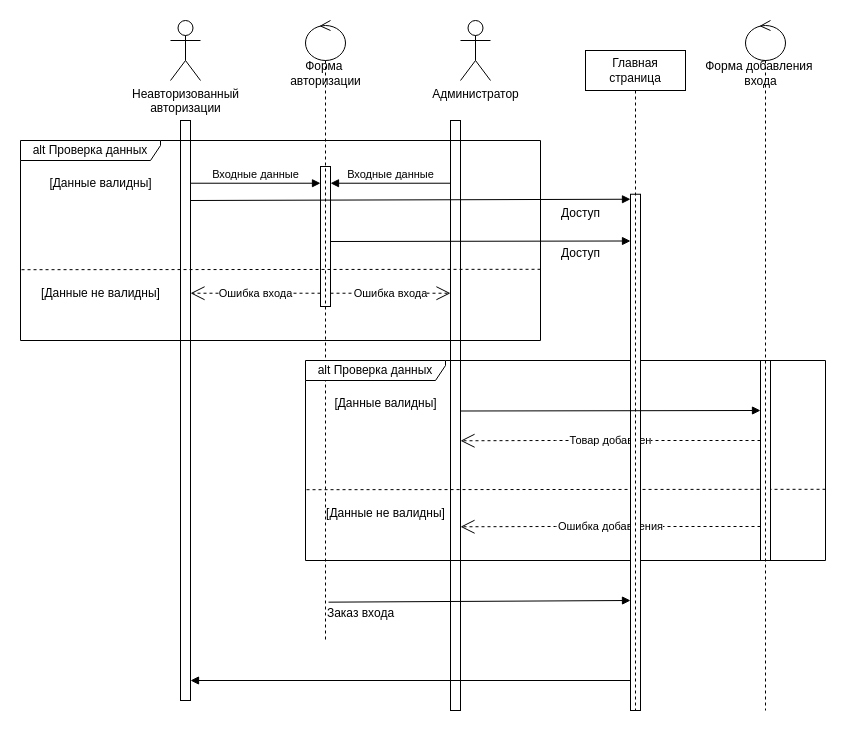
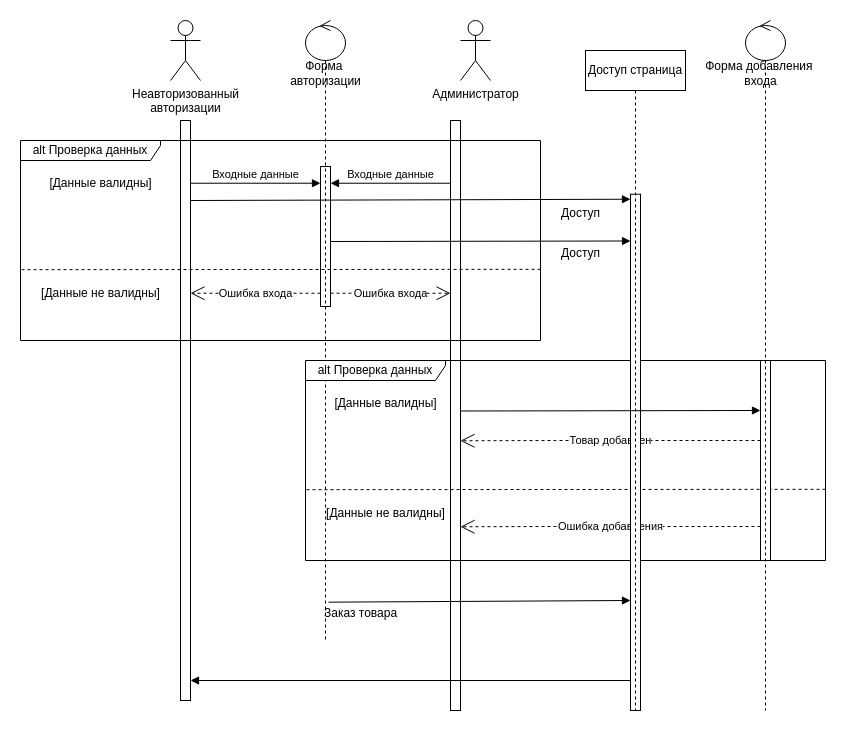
  <mxCell id="0" />
  <mxCell id="1" parent="0" />
  <mxCell id="2" value="" style="html=1;points=[[0,0,0,0,5],[0,1,0,0,-5],[1,0,0,0,5],[1,1,0,0,-5]];perimeter=orthogonalPerimeter;outlineConnect=0;targetShapes=umlLifeline;portConstraint=eastwest;newEdgeStyle={&quot;curved&quot;:0,&quot;rounded&quot;:0};" parent="1" vertex="1"><mxGeometry x="450" y="120" width="10" height="590" as="geometry" /></mxCell>
  <mxCell id="3" value="" style="html=1;points=[[0,0,0,0,5],[0,1,0,0,-5],[1,0,0,0,5],[1,1,0,0,-5]];perimeter=orthogonalPerimeter;outlineConnect=0;targetShapes=umlLifeline;portConstraint=eastwest;newEdgeStyle={&quot;curved&quot;:0,&quot;rounded&quot;:0};shadow=0;" parent="1" vertex="1"><mxGeometry x="320" y="166" width="10" height="140" as="geometry" /></mxCell>
  <mxCell id="4" value="" style="html=1;points=[[0,0,0,0,5],[0,1,0,0,-5],[1,0,0,0,5],[1,1,0,0,-5]];perimeter=orthogonalPerimeter;outlineConnect=0;targetShapes=umlLifeline;portConstraint=eastwest;newEdgeStyle={&quot;curved&quot;:0,&quot;rounded&quot;:0};" parent="1" vertex="1"><mxGeometry x="180" y="120" width="10" height="580" as="geometry" /></mxCell>
  <mxCell id="5" value="alt Проверка данных" style="shape=umlFrame;whiteSpace=wrap;html=1;pointerEvents=0;width=140;height=20;" parent="1" vertex="1"><mxGeometry x="20" y="140" width="520" height="200" as="geometry" /></mxCell>
  <mxCell id="6" value="Неавторизованный&lt;div&gt;авторизации&lt;/div&gt;" style="shape=umlActor;verticalLabelPosition=bottom;verticalAlign=top;html=1;" parent="1" vertex="1"><mxGeometry x="170" y="20" width="30" height="60" as="geometry" /></mxCell>
  <mxCell id="7" value="&lt;div&gt;&lt;br&gt;&lt;/div&gt;" style="endArrow=none;endSize=12;dashed=1;html=1;rounded=0;endFill=0;exitX=0.002;exitY=0.646;exitDx=0;exitDy=0;exitPerimeter=0;entryX=1;entryY=0.644;entryDx=0;entryDy=0;entryPerimeter=0;elbow=horizontal;" parent="1" source="5" target="5" edge="1"><mxGeometry width="160" relative="1" as="geometry"><mxPoint x="120" y="270" as="sourcePoint" /><mxPoint x="280" y="270" as="targetPoint" /></mxGeometry></mxCell>
  <mxCell id="8" value="&lt;span style=&quot;font-weight: normal;&quot;&gt;[Данные валидны]&lt;/span&gt;" style="text;align=center;fontStyle=1;verticalAlign=middle;spacingLeft=3;spacingRight=3;strokeColor=none;rotatable=0;points=[[0,0.5],[1,0.5]];portConstraint=eastwest;html=1;" parent="1" vertex="1"><mxGeometry x="60" y="170" width="80" height="26" as="geometry" /></mxCell>
  <mxCell id="9" value="&lt;span style=&quot;font-weight: normal;&quot;&gt;[Данные не валидны]&lt;/span&gt;" style="text;align=center;fontStyle=1;verticalAlign=middle;spacingLeft=3;spacingRight=3;strokeColor=none;rotatable=0;points=[[0,0.5],[1,0.5]];portConstraint=eastwest;html=1;" parent="1" vertex="1"><mxGeometry x="60" y="280" width="80" height="26" as="geometry" /></mxCell>
  <mxCell id="10" value="&lt;span style=&quot;font-weight: normal;&quot;&gt;Форма&amp;nbsp;&lt;/span&gt;&lt;div&gt;&lt;span style=&quot;font-weight: normal;&quot;&gt;авторизации&lt;/span&gt;&lt;/div&gt;" style="text;align=center;fontStyle=1;verticalAlign=middle;spacingLeft=3;spacingRight=3;strokeColor=none;rotatable=0;points=[[0,0.5],[1,0.5]];portConstraint=eastwest;html=1;" parent="1" vertex="1"><mxGeometry x="285" y="60" width="80" height="26" as="geometry" /></mxCell>
  <mxCell id="11" value="Администратор" style="shape=umlActor;verticalLabelPosition=bottom;verticalAlign=top;html=1;" parent="1" vertex="1"><mxGeometry x="460" y="20" width="30" height="60" as="geometry" /></mxCell>
  <mxCell id="12" value="" style="shape=umlLifeline;perimeter=lifelinePerimeter;whiteSpace=wrap;html=1;container=1;dropTarget=0;collapsible=0;recursiveResize=0;outlineConnect=0;portConstraint=eastwest;newEdgeStyle={&quot;curved&quot;:0,&quot;rounded&quot;:0};participant=umlControl;" parent="1" vertex="1"><mxGeometry x="305" y="20" width="40" height="620" as="geometry" /></mxCell>
  <mxCell id="13" value="Ошибка входа" style="endArrow=open;endSize=12;dashed=1;html=1;rounded=0;" parent="1" edge="1"><mxGeometry width="160" relative="1" as="geometry"><mxPoint x="330" y="292.72" as="sourcePoint" /><mxPoint x="450" y="292.72" as="targetPoint" /><Array as="points"><mxPoint x="390" y="292.72" /></Array></mxGeometry></mxCell>
  <mxCell id="14" value="Ошибка входа" style="endArrow=open;endSize=12;dashed=1;html=1;rounded=0;" parent="1" source="3" target="4" edge="1"><mxGeometry width="160" relative="1" as="geometry"><mxPoint x="225" y="292.72" as="sourcePoint" /><mxPoint x="345" y="292.72" as="targetPoint" /><Array as="points"><mxPoint x="285" y="292.72" /></Array></mxGeometry></mxCell>
  <mxCell id="15" value="Входные данные" style="html=1;verticalAlign=bottom;endArrow=block;curved=0;rounded=0;" parent="1" target="3" edge="1"><mxGeometry width="80" relative="1" as="geometry"><mxPoint x="190" y="182.72" as="sourcePoint" /><mxPoint x="310" y="182.72" as="targetPoint" /></mxGeometry></mxCell>
  <mxCell id="16" value="Входные данные" style="html=1;verticalAlign=bottom;endArrow=block;curved=0;rounded=0;" parent="1" edge="1"><mxGeometry width="80" relative="1" as="geometry"><mxPoint x="450" y="182.72" as="sourcePoint" /><mxPoint x="330" y="182.72" as="targetPoint" /></mxGeometry></mxCell>
  <mxCell id="17" value="" style="html=1;verticalAlign=bottom;endArrow=block;curved=0;rounded=0;entryX=0;entryY=0;entryDx=0;entryDy=5;entryPerimeter=0;" parent="1" target="29" edge="1"><mxGeometry width="80" relative="1" as="geometry"><mxPoint x="190" y="200" as="sourcePoint" /><mxPoint x="270" y="200" as="targetPoint" /></mxGeometry></mxCell>
  <mxCell id="18" value="&lt;span style=&quot;font-weight: normal;&quot;&gt;Доступ&lt;/span&gt;" style="text;align=center;fontStyle=1;verticalAlign=middle;spacingLeft=3;spacingRight=3;strokeColor=none;rotatable=0;points=[[0,0.5],[1,0.5]];portConstraint=eastwest;html=1;" parent="1" vertex="1"><mxGeometry x="540" y="200" width="80" height="26" as="geometry" /></mxCell>
  <mxCell id="19" value="" style="html=1;verticalAlign=bottom;endArrow=block;curved=0;rounded=0;entryX=0;entryY=0;entryDx=0;entryDy=5;entryPerimeter=0;" parent="1" edge="1"><mxGeometry width="80" relative="1" as="geometry"><mxPoint x="330" y="241" as="sourcePoint" /><mxPoint x="630" y="240.5" as="targetPoint" /></mxGeometry></mxCell>
  <mxCell id="20" value="&lt;span style=&quot;font-weight: normal;&quot;&gt;Доступ&lt;/span&gt;" style="text;align=center;fontStyle=1;verticalAlign=middle;spacingLeft=3;spacingRight=3;strokeColor=none;rotatable=0;points=[[0,0.5],[1,0.5]];portConstraint=eastwest;html=1;" parent="1" vertex="1"><mxGeometry x="540" y="240" width="80" height="26" as="geometry" /></mxCell>
  <mxCell id="21" value="alt Проверка данных" style="shape=umlFrame;whiteSpace=wrap;html=1;pointerEvents=0;width=140;height=20;" parent="1" vertex="1"><mxGeometry x="305" y="360" width="520" height="200" as="geometry" /></mxCell>
  <mxCell id="22" value="&lt;div&gt;&lt;br&gt;&lt;/div&gt;" style="endArrow=none;endSize=12;dashed=1;html=1;rounded=0;endFill=0;exitX=0.002;exitY=0.646;exitDx=0;exitDy=0;exitPerimeter=0;entryX=1;entryY=0.644;entryDx=0;entryDy=0;entryPerimeter=0;elbow=horizontal;" parent="1" source="21" target="21" edge="1"><mxGeometry width="160" relative="1" as="geometry"><mxPoint x="405" y="490" as="sourcePoint" /><mxPoint x="565" y="490" as="targetPoint" /></mxGeometry></mxCell>
  <mxCell id="23" value="&lt;span style=&quot;font-weight: normal;&quot;&gt;[Данные валидны]&lt;/span&gt;" style="text;align=center;fontStyle=1;verticalAlign=middle;spacingLeft=3;spacingRight=3;strokeColor=none;rotatable=0;points=[[0,0.5],[1,0.5]];portConstraint=eastwest;html=1;" parent="1" vertex="1"><mxGeometry x="345" y="390" width="80" height="26" as="geometry" /></mxCell>
  <mxCell id="24" value="&lt;span style=&quot;font-weight: normal;&quot;&gt;[Данные не валидны]&lt;/span&gt;" style="text;align=center;fontStyle=1;verticalAlign=middle;spacingLeft=3;spacingRight=3;strokeColor=none;rotatable=0;points=[[0,0.5],[1,0.5]];portConstraint=eastwest;html=1;" parent="1" vertex="1"><mxGeometry x="345" y="500" width="80" height="26" as="geometry" /></mxCell>
  <mxCell id="25" value="" style="html=1;points=[[0,0,0,0,5],[0,1,0,0,-5],[1,0,0,0,5],[1,1,0,0,-5]];perimeter=orthogonalPerimeter;outlineConnect=0;targetShapes=umlLifeline;portConstraint=eastwest;newEdgeStyle={&quot;curved&quot;:0,&quot;rounded&quot;:0};" parent="1" vertex="1"><mxGeometry x="760" y="360" width="10" height="200" as="geometry" /></mxCell>
  <mxCell id="26" value="Товар добавлен" style="endArrow=open;endSize=12;dashed=1;html=1;rounded=0;" parent="1" source="25" edge="1"><mxGeometry width="160" relative="1" as="geometry"><mxPoint x="590" y="440.28" as="sourcePoint" /><mxPoint x="460" y="440.28" as="targetPoint" /><Array as="points"><mxPoint x="555" y="440" /></Array></mxGeometry></mxCell>
  <mxCell id="27" value="Ошибка добавления" style="endArrow=open;endSize=12;dashed=1;html=1;rounded=0;" parent="1" edge="1"><mxGeometry width="160" relative="1" as="geometry"><mxPoint x="760" y="526" as="sourcePoint" /><mxPoint x="460" y="526.28" as="targetPoint" /><Array as="points"><mxPoint x="555" y="526" /></Array></mxGeometry></mxCell>
  <mxCell id="28" value="" style="shape=umlLifeline;perimeter=lifelinePerimeter;whiteSpace=wrap;html=1;container=1;dropTarget=0;collapsible=0;recursiveResize=0;outlineConnect=0;portConstraint=eastwest;newEdgeStyle={&quot;curved&quot;:0,&quot;rounded&quot;:0};participant=umlControl;" parent="1" vertex="1"><mxGeometry x="745" y="20" width="40" height="690" as="geometry" /></mxCell>
  <mxCell id="29" value="" style="html=1;points=[[0,0,0,0,5],[0,1,0,0,-5],[1,0,0,0,5],[1,1,0,0,-5]];perimeter=orthogonalPerimeter;outlineConnect=0;targetShapes=umlLifeline;portConstraint=eastwest;newEdgeStyle={&quot;curved&quot;:0,&quot;rounded&quot;:0};" parent="1" vertex="1"><mxGeometry x="630" y="193.74" width="10" height="516.26" as="geometry" /></mxCell>
- <mxCell id="30" value="Главная страница" style="shape=umlLifeline;perimeter=lifelinePerimeter;whiteSpace=wrap;html=1;container=1;dropTarget=0;collapsible=0;recursiveResize=0;outlineConnect=0;portConstraint=eastwest;newEdgeStyle={&quot;curved&quot;:0,&quot;rounded&quot;:0};" parent="1" vertex="1"><mxGeometry x="585" y="50" width="100" height="660" as="geometry" /></mxCell>
+ <mxCell id="30" value="Доступ страница" style="shape=umlLifeline;perimeter=lifelinePerimeter;whiteSpace=wrap;html=1;container=1;dropTarget=0;collapsible=0;recursiveResize=0;outlineConnect=0;portConstraint=eastwest;newEdgeStyle={&quot;curved&quot;:0,&quot;rounded&quot;:0};" parent="1" vertex="1"><mxGeometry x="585" y="50" width="100" height="660" as="geometry" /></mxCell>
  <mxCell id="31" value="" style="html=1;verticalAlign=bottom;endArrow=block;curved=0;rounded=0;entryX=0;entryY=0;entryDx=0;entryDy=5;entryPerimeter=0;" parent="1" edge="1"><mxGeometry width="80" relative="1" as="geometry"><mxPoint x="460" y="410.5" as="sourcePoint" /><mxPoint x="760" y="410" as="targetPoint" /></mxGeometry></mxCell>
  <mxCell id="32" value="" style="html=1;verticalAlign=bottom;endArrow=block;curved=0;rounded=0;entryX=0;entryY=0;entryDx=0;entryDy=5;entryPerimeter=0;exitX=0.1;exitY=0.064;exitDx=0;exitDy=0;exitPerimeter=0;" parent="1" edge="1" source="33"><mxGeometry width="80" relative="1" as="geometry"><mxPoint x="190" y="601" as="sourcePoint" /><mxPoint x="630" y="600" as="targetPoint" /></mxGeometry></mxCell>
- <mxCell id="33" value="&lt;span style=&quot;font-weight: normal;&quot;&gt;Заказ входа&lt;/span&gt;" style="text;align=center;fontStyle=1;verticalAlign=middle;spacingLeft=3;spacingRight=3;strokeColor=none;rotatable=0;points=[[0,0.5],[1,0.5]];portConstraint=eastwest;html=1;" parent="1" vertex="1"><mxGeometry x="320" y="600" width="80" height="26" as="geometry" /></mxCell>
+ <mxCell id="33" value="&lt;span style=&quot;font-weight: normal;&quot;&gt;Заказ товара&lt;/span&gt;" style="text;align=center;fontStyle=1;verticalAlign=middle;spacingLeft=3;spacingRight=3;strokeColor=none;rotatable=0;points=[[0,0.5],[1,0.5]];portConstraint=eastwest;html=1;" parent="1" vertex="1"><mxGeometry x="320" y="600" width="80" height="26" as="geometry" /></mxCell>
  <mxCell id="34" value="&lt;span style=&quot;font-weight: normal;&quot;&gt;Форма добавления&amp;nbsp;&lt;/span&gt;&lt;div&gt;&lt;span style=&quot;font-weight: normal;&quot;&gt;входа&lt;/span&gt;&lt;/div&gt;" style="text;align=center;fontStyle=1;verticalAlign=middle;spacingLeft=3;spacingRight=3;strokeColor=none;rotatable=0;points=[[0,0.5],[1,0.5]];portConstraint=eastwest;html=1;" parent="1" vertex="1"><mxGeometry x="720" y="60" width="80" height="26" as="geometry" /></mxCell>
  <mxCell id="35" value="" style="html=1;verticalAlign=bottom;endArrow=block;curved=0;rounded=0;" parent="1" source="29" edge="1"><mxGeometry width="80" relative="1" as="geometry"><mxPoint x="360" y="680" as="sourcePoint" /><mxPoint x="190" y="680" as="targetPoint" /></mxGeometry></mxCell>
